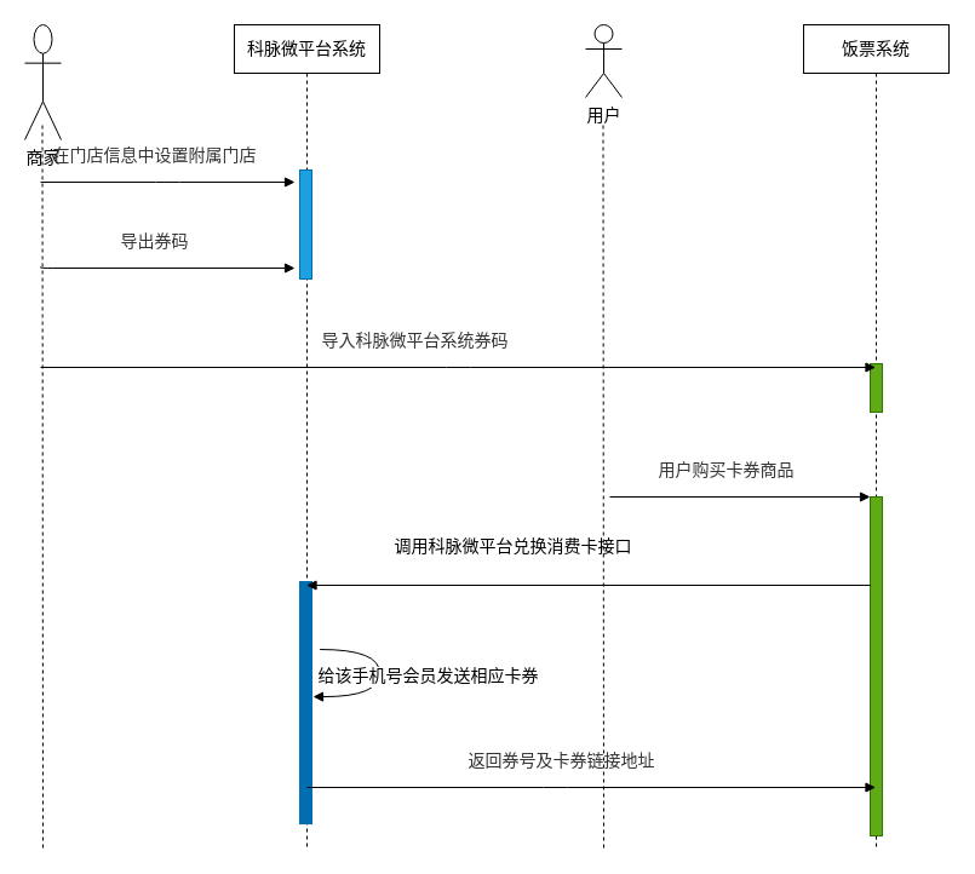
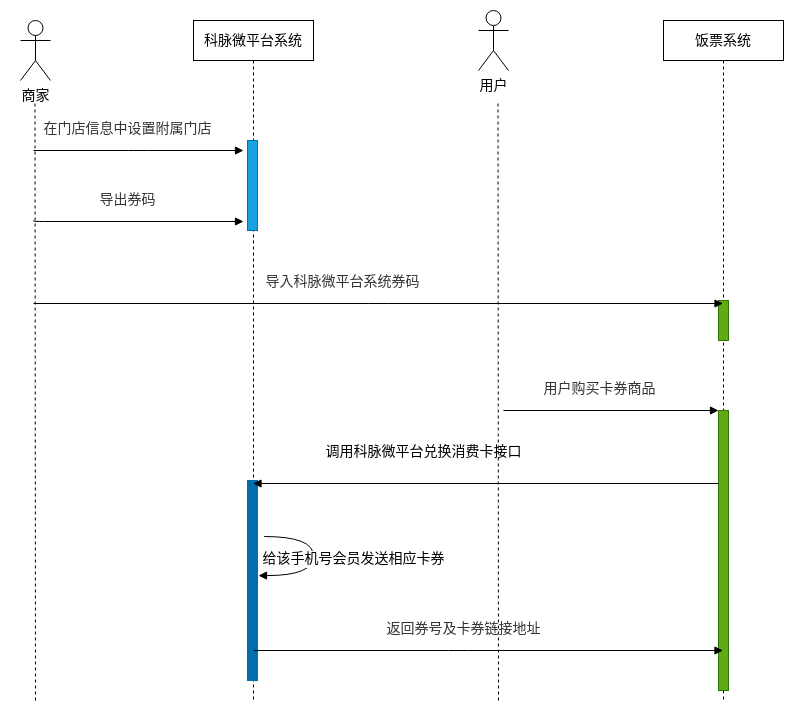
  <mxCell id="0" />
  <mxCell id="1" parent="0" />
- <mxCell id="2" value="&lt;font style=&quot;font-size: 14px&quot;&gt;商家&lt;/font&gt;" style="shape=umlActor;verticalLabelPosition=bottom;verticalAlign=top;html=1;outlineConnect=0;movable=1;resizable=1;rotatable=1;deletable=1;editable=1;connectable=1;" parent="1" vertex="1"><mxGeometry x="20" y="20" width="30" height="95" as="geometry" /></mxCell>
+ <mxCell id="2" value="&lt;font style=&quot;font-size: 14px&quot;&gt;商家&lt;/font&gt;" style="shape=umlActor;verticalLabelPosition=bottom;verticalAlign=top;html=1;outlineConnect=0;movable=1;resizable=1;rotatable=1;deletable=1;editable=1;connectable=1;" parent="1" vertex="1"><mxGeometry x="20" y="20" width="30" height="60" as="geometry" /></mxCell>
  <mxCell id="3" value="饭票系统" style="shape=umlLifeline;perimeter=lifelinePerimeter;whiteSpace=wrap;html=1;container=1;collapsible=0;recursiveResize=0;outlineConnect=0;fontSize=14;" parent="1" vertex="1"><mxGeometry x="663" y="20" width="120" height="680" as="geometry" /></mxCell>
  <mxCell id="4" value="" style="html=1;points=[];perimeter=orthogonalPerimeter;fillColor=#60a917;strokeColor=#2D7600;fontColor=#ffffff;" parent="3" vertex="1"><mxGeometry x="55" y="280" width="10" height="40" as="geometry" /></mxCell>
  <mxCell id="5" value="" style="html=1;points=[];perimeter=orthogonalPerimeter;fillColor=#60a917;strokeColor=#2D7600;fontColor=#ffffff;" parent="3" vertex="1"><mxGeometry x="55" y="390" width="10" height="280" as="geometry" /></mxCell>
  <mxCell id="6" value="&lt;font style=&quot;font-size: 14px&quot;&gt;科脉微平台系统&lt;/font&gt;" style="shape=umlLifeline;perimeter=lifelinePerimeter;whiteSpace=wrap;html=1;container=1;collapsible=0;recursiveResize=0;outlineConnect=0;" parent="1" vertex="1"><mxGeometry x="193" y="20" width="120" height="680" as="geometry" /></mxCell>
  <mxCell id="7" value="" style="html=1;points=[];perimeter=orthogonalPerimeter;fillColor=#1ba1e2;strokeColor=#006EAF;fontColor=#ffffff;" parent="6" vertex="1"><mxGeometry x="54" y="120" width="10" height="90" as="geometry" /></mxCell>
  <mxCell id="8" value="" style="html=1;points=[];perimeter=orthogonalPerimeter;rounded=0;shadow=0;comic=0;labelBackgroundColor=none;strokeColor=#006EAF;strokeWidth=1;fontFamily=Verdana;fontSize=12;fontColor=#ffffff;align=center;fillColor=#006EAF;" parent="6" vertex="1"><mxGeometry x="54" y="460" width="10" height="200" as="geometry" /></mxCell>
  <mxCell id="9" value="&lt;span style=&quot;font-size: 14px&quot;&gt;给该手机号会员发送相应卡券&lt;/span&gt;" style="html=1;verticalAlign=bottom;endArrow=block;labelBackgroundColor=#ffffff;fontFamily=Verdana;fontSize=12;elbow=vertical;edgeStyle=orthogonalEdgeStyle;curved=1;exitX=1.066;exitY=0.713;exitPerimeter=0;" parent="6" edge="1"><mxGeometry x="0.162" y="40" relative="1" as="geometry"><mxPoint x="70.66" y="516.01" as="sourcePoint" /><mxPoint x="65" y="555.1" as="targetPoint" /><Array as="points"><mxPoint x="120" y="516.1" /><mxPoint x="120" y="555.1" /></Array><mxPoint as="offset" /></mxGeometry></mxCell>
  <mxCell id="10" value="" style="endArrow=none;dashed=1;html=1;movable=1;resizable=1;rotatable=1;deletable=1;editable=1;connectable=1;" parent="1" edge="1"><mxGeometry width="50" height="50" relative="1" as="geometry"><mxPoint x="35" y="700" as="sourcePoint" /><mxPoint x="34.5" y="100" as="targetPoint" /></mxGeometry></mxCell>
  <mxCell id="11" value="&lt;div style=&quot;text-align: left; font-size: 14px;&quot;&gt;&lt;span style=&quot;font-size: 14px&quot;&gt;&lt;font color=&quot;#333333&quot; style=&quot;font-size: 14px;&quot;&gt;导入科脉微平台系统券码&lt;/font&gt;&lt;/span&gt;&lt;/div&gt;" style="html=1;verticalAlign=bottom;endArrow=block;labelBackgroundColor=none;fontFamily=Verdana;fontSize=14;edgeStyle=elbowEdgeStyle;elbow=vertical;" parent="1" edge="1"><mxGeometry x="-0.104" y="10" relative="1" as="geometry"><mxPoint x="33" y="303" as="sourcePoint" /><mxPoint x="722.5" y="303" as="targetPoint" /><mxPoint as="offset" /></mxGeometry></mxCell>
  <mxCell id="12" value="&lt;div style=&quot;text-align: left; font-size: 14px;&quot;&gt;&lt;span style=&quot;font-size: 14px&quot;&gt;&lt;font color=&quot;#333333&quot; style=&quot;font-size: 14px;&quot;&gt;导出券码&lt;/font&gt;&lt;/span&gt;&lt;/div&gt;" style="html=1;verticalAlign=bottom;endArrow=block;labelBackgroundColor=none;fontFamily=Verdana;fontSize=14;edgeStyle=elbowEdgeStyle;elbow=vertical;" parent="1" edge="1"><mxGeometry x="-0.104" y="10" relative="1" as="geometry"><mxPoint x="33" y="220" as="sourcePoint" /><mxPoint x="243" y="221" as="targetPoint" /><mxPoint as="offset" /></mxGeometry></mxCell>
  <mxCell id="13" value="&lt;div style=&quot;text-align: left&quot;&gt;&lt;span style=&quot;font-size: 14px&quot;&gt;&lt;font color=&quot;#333333&quot;&gt;在门店信息中设置附属门店&lt;/font&gt;&lt;/span&gt;&lt;/div&gt;" style="html=1;verticalAlign=bottom;endArrow=block;labelBackgroundColor=none;fontFamily=Verdana;fontSize=12;edgeStyle=elbowEdgeStyle;elbow=vertical;" parent="1" edge="1"><mxGeometry x="-0.104" y="10" relative="1" as="geometry"><mxPoint x="33" y="150" as="sourcePoint" /><mxPoint x="243" y="150" as="targetPoint" /><mxPoint as="offset" /><Array as="points"><mxPoint x="138" y="150" /></Array></mxGeometry></mxCell>
- <mxCell id="14" value="&lt;span style=&quot;font-size: 14px&quot;&gt;用户&lt;/span&gt;" style="shape=umlActor;verticalLabelPosition=bottom;verticalAlign=top;html=1;outlineConnect=0;movable=1;resizable=1;rotatable=1;deletable=1;editable=1;connectable=1;" parent="1" vertex="1"><mxGeometry x="483" y="20" width="30" height="60" as="geometry" /></mxCell>
+ <mxCell id="14" value="&lt;span style=&quot;font-size: 14px&quot;&gt;用户&lt;/span&gt;" style="shape=umlActor;verticalLabelPosition=bottom;verticalAlign=top;html=1;outlineConnect=0;movable=1;resizable=1;rotatable=1;deletable=1;editable=1;connectable=1;" parent="1" vertex="1"><mxGeometry x="478" y="10" width="30" height="60" as="geometry" /></mxCell>
  <mxCell id="15" value="" style="endArrow=none;dashed=1;html=1;movable=1;resizable=1;rotatable=1;deletable=1;editable=1;connectable=1;" parent="1" edge="1"><mxGeometry width="50" height="50" relative="1" as="geometry"><mxPoint x="498" y="700" as="sourcePoint" /><mxPoint x="497.5" y="100" as="targetPoint" /></mxGeometry></mxCell>
  <mxCell id="16" value="&lt;div style=&quot;text-align: left; font-size: 14px;&quot;&gt;&lt;font color=&quot;#333333&quot; style=&quot;font-size: 14px;&quot;&gt;&lt;span style=&quot;font-size: 14px&quot;&gt;用户购买卡券商品&lt;/span&gt;&lt;/font&gt;&lt;/div&gt;" style="html=1;verticalAlign=bottom;endArrow=block;labelBackgroundColor=none;fontFamily=Verdana;fontSize=14;edgeStyle=elbowEdgeStyle;elbow=vertical;" parent="1" target="5" edge="1"><mxGeometry x="-0.104" y="10" relative="1" as="geometry"><mxPoint x="503" y="410" as="sourcePoint" /><mxPoint x="713" y="411" as="targetPoint" /><mxPoint as="offset" /></mxGeometry></mxCell>
  <mxCell id="17" value="&lt;div style=&quot;text-align: left; font-size: 14px;&quot;&gt;&lt;span style=&quot;font-size: 14px; font-family: 微软雅黑, sans-serif;&quot;&gt;调用科脉微平台兑换消费卡接口&lt;/span&gt;&lt;br style=&quot;font-size: 14px;&quot;&gt;&lt;/div&gt;" style="html=1;verticalAlign=bottom;endArrow=block;labelBackgroundColor=none;fontFamily=Verdana;fontSize=14;edgeStyle=elbowEdgeStyle;elbow=vertical;" parent="1" edge="1"><mxGeometry x="0.472" y="-20" relative="1" as="geometry"><mxPoint x="548" y="483" as="sourcePoint" /><mxPoint x="252.5" y="483" as="targetPoint" /><mxPoint as="offset" /><Array as="points"><mxPoint x="723" y="483" /></Array></mxGeometry></mxCell>
  <mxCell id="18" value="&lt;div style=&quot;text-align: left ; font-size: 14px&quot;&gt;&lt;font color=&quot;#333333&quot;&gt;返回券号及卡券链接地址&lt;/font&gt;&lt;/div&gt;" style="html=1;verticalAlign=bottom;endArrow=block;labelBackgroundColor=none;fontFamily=Verdana;fontSize=14;edgeStyle=elbowEdgeStyle;elbow=vertical;" parent="1" target="3" edge="1"><mxGeometry x="-0.104" y="10" relative="1" as="geometry"><mxPoint x="253" y="650" as="sourcePoint" /><mxPoint x="463" y="651" as="targetPoint" /><mxPoint as="offset" /></mxGeometry></mxCell>
